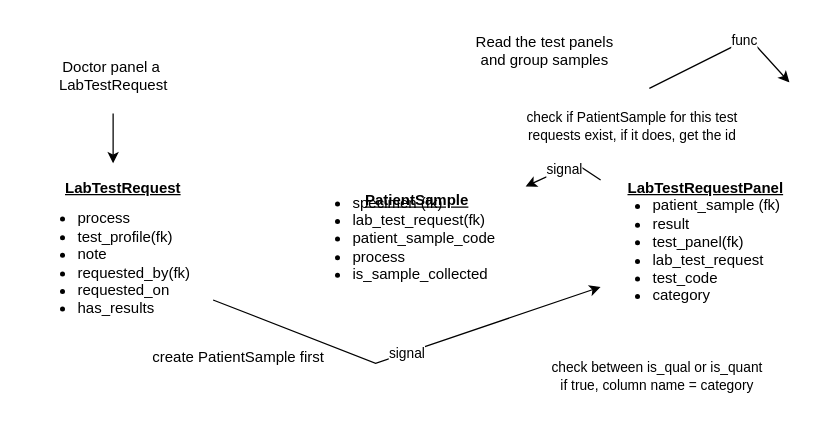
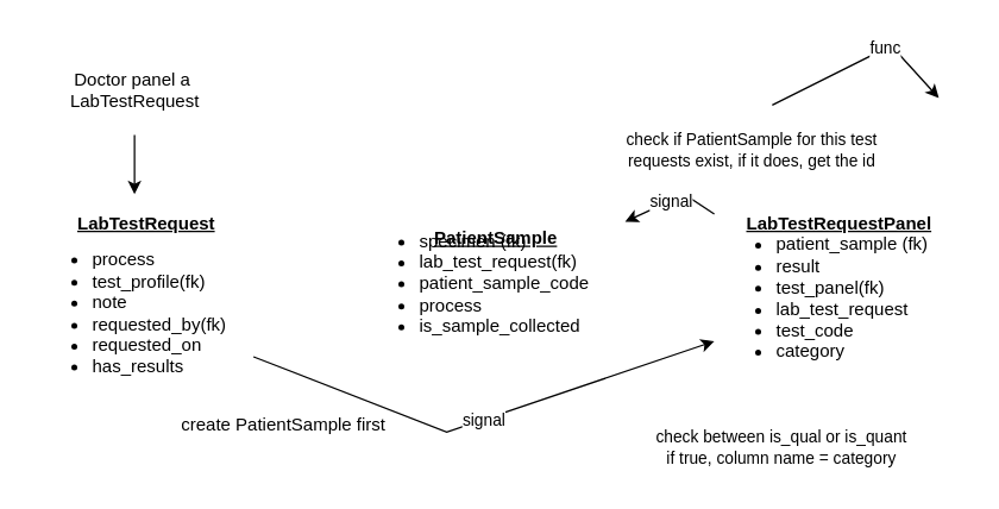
  <mxCell id="0" />
  <mxCell id="1" parent="0" />
  <mxCell id="2" value="&lt;b&gt;&lt;font size=&quot;1&quot; style=&quot;&quot;&gt;&lt;u style=&quot;font-size: 12px;&quot;&gt;LabTestRequest&lt;/u&gt;&lt;/font&gt;&lt;/b&gt;" style="text;html=1;align=left;verticalAlign=middle;resizable=0;points=[];autosize=1;strokeColor=none;fillColor=none;" vertex="1" parent="1"><mxGeometry x="50" y="135" width="120" height="30" as="geometry" /></mxCell>
  <mxCell id="3" value="&lt;ul&gt;&lt;li&gt;process&lt;/li&gt;&lt;li&gt;test_profile(fk)&lt;/li&gt;&lt;li&gt;note&lt;/li&gt;&lt;li&gt;requested_by(fk)&lt;/li&gt;&lt;li&gt;requested_on&lt;/li&gt;&lt;li&gt;has_results&lt;/li&gt;&lt;/ul&gt;" style="text;html=1;align=left;verticalAlign=middle;resizable=0;points=[];autosize=1;strokeColor=none;fillColor=none;" vertex="1" parent="1"><mxGeometry x="20" y="150" width="150" height="120" as="geometry" /></mxCell>
  <mxCell id="4" value="&lt;b&gt;&lt;font size=&quot;1&quot; style=&quot;&quot;&gt;&lt;u style=&quot;font-size: 12px;&quot;&gt;PatientSample&lt;/u&gt;&lt;/font&gt;&lt;/b&gt;" style="text;html=1;align=left;verticalAlign=middle;resizable=0;points=[];autosize=1;strokeColor=none;fillColor=none;" vertex="1" parent="1"><mxGeometry x="290" y="145" width="110" height="30" as="geometry" /></mxCell>
  <mxCell id="5" value="&lt;ul&gt;&lt;li&gt;specimen (fk)&lt;/li&gt;&lt;li&gt;lab_test_request(fk)&lt;/li&gt;&lt;li&gt;patient_sample_code&lt;/li&gt;&lt;li&gt;process&lt;/li&gt;&lt;li&gt;is_sample_collected&lt;/li&gt;&lt;/ul&gt;" style="text;html=1;align=left;verticalAlign=middle;resizable=0;points=[];autosize=1;strokeColor=none;fillColor=none;" vertex="1" parent="1"><mxGeometry x="240" y="135" width="180" height="110" as="geometry" /></mxCell>
  <mxCell id="6" value="&lt;ul&gt;&lt;li&gt;patient_sample (fk)&lt;/li&gt;&lt;li&gt;result&lt;/li&gt;&lt;li&gt;test_panel(fk)&lt;/li&gt;&lt;li&gt;lab_test_request&lt;/li&gt;&lt;li&gt;test_code&lt;/li&gt;&lt;li&gt;category&lt;/li&gt;&lt;/ul&gt;" style="text;html=1;align=left;verticalAlign=middle;resizable=0;points=[];autosize=1;strokeColor=none;fillColor=none;" vertex="1" parent="1"><mxGeometry x="480" y="140" width="170" height="120" as="geometry" /></mxCell>
  <mxCell id="7" value="&lt;b&gt;&lt;font size=&quot;1&quot; style=&quot;&quot;&gt;&lt;u style=&quot;font-size: 12px;&quot;&gt;LabTestRequestPanel&lt;/u&gt;&lt;/font&gt;&lt;/b&gt;" style="text;html=1;align=left;verticalAlign=middle;resizable=0;points=[];autosize=1;strokeColor=none;fillColor=none;" vertex="1" parent="1"><mxGeometry x="500" y="135" width="150" height="30" as="geometry" /></mxCell>
  <mxCell id="8" value="" style="endArrow=classic;html=1;rounded=0;" edge="1" parent="1" source="6" target="5"><mxGeometry relative="1" as="geometry"><mxPoint x="355" y="165" as="sourcePoint" /><mxPoint x="515" y="165" as="targetPoint" /><Array as="points"><mxPoint x="460" y="130" /></Array></mxGeometry></mxCell>
  <mxCell id="9" value="signal" style="edgeLabel;resizable=0;html=1;;align=center;verticalAlign=middle;" connectable="0" vertex="1" parent="8"><mxGeometry relative="1" as="geometry" /></mxCell>
  <mxCell id="10" value="" style="endArrow=classic;html=1;rounded=0;" edge="1" parent="1" source="3" target="6"><mxGeometry relative="1" as="geometry"><mxPoint x="260" y="290" as="sourcePoint" /><mxPoint x="420" y="290" as="targetPoint" /><Array as="points"><mxPoint x="300" y="290" /></Array></mxGeometry></mxCell>
  <mxCell id="11" value="signal" style="edgeLabel;resizable=0;html=1;;align=center;verticalAlign=middle;" connectable="0" vertex="1" parent="10"><mxGeometry relative="1" as="geometry" /></mxCell>
- <mxCell id="12" value="Read the test panels&lt;div&gt;and group samples&lt;/div&gt;" style="text;html=1;align=center;verticalAlign=middle;resizable=0;points=[];autosize=1;strokeColor=none;fillColor=none;" vertex="1" parent="1"><mxGeometry x="370" y="20" width="130" height="40" as="geometry" /></mxCell>
  <mxCell id="13" value="" style="endArrow=classic;html=1;rounded=0;entryX=0.012;entryY=0.21;entryDx=0;entryDy=0;entryPerimeter=0;" edge="1" parent="1"><mxGeometry relative="1" as="geometry"><mxPoint x="518.98" y="70" as="sourcePoint" /><mxPoint x="631.02" y="65.2" as="targetPoint" /><Array as="points"><mxPoint x="598.98" y="30" /></Array></mxGeometry></mxCell>
  <mxCell id="14" value="func" style="edgeLabel;html=1;align=center;verticalAlign=middle;resizable=0;points=[];" vertex="1" connectable="0" parent="13"><mxGeometry x="-0.007" relative="1" as="geometry"><mxPoint x="15" y="-8" as="offset" /></mxGeometry></mxCell>
  <mxCell id="15" value="create PatientSample first" style="text;html=1;align=center;verticalAlign=middle;resizable=0;points=[];autosize=1;strokeColor=none;fillColor=none;" vertex="1" parent="1"><mxGeometry x="110" y="270" width="160" height="30" as="geometry" /></mxCell>
  <mxCell id="16" value="&lt;font style=&quot;font-size: 11px;&quot;&gt;check if PatientSample for this test&lt;/font&gt;&lt;div&gt;&lt;font style=&quot;font-size: 11px;&quot;&gt;requests exist,&amp;nbsp;&lt;/font&gt;&lt;span style=&quot;font-size: 11px; background-color: initial;&quot;&gt;if it does, get the id&lt;/span&gt;&lt;/div&gt;" style="text;html=1;align=center;verticalAlign=middle;resizable=0;points=[];autosize=1;strokeColor=none;fillColor=none;strokeWidth=0;" vertex="1" parent="1"><mxGeometry x="410" y="80" width="190" height="40" as="geometry" /></mxCell>
  <mxCell id="17" value="Doctor panel a&amp;nbsp;&lt;div&gt;LabTestRequest&lt;/div&gt;" style="text;html=1;align=center;verticalAlign=middle;resizable=0;points=[];autosize=1;strokeColor=none;fillColor=none;" vertex="1" parent="1"><mxGeometry x="35" y="40" width="110" height="40" as="geometry" /></mxCell>
  <mxCell id="18" value="" style="endArrow=classic;html=1;rounded=0;" edge="1" parent="1"><mxGeometry width="50" height="50" relative="1" as="geometry"><mxPoint x="90" y="90" as="sourcePoint" /><mxPoint x="90" y="130" as="targetPoint" /></mxGeometry></mxCell>
  <mxCell id="19" value="&lt;span style=&quot;font-size: 11px;&quot;&gt;check between is_qual or is_quant&lt;/span&gt;&lt;div&gt;&lt;span style=&quot;font-size: 11px;&quot;&gt;if true, column name = category&lt;/span&gt;&lt;/div&gt;" style="text;html=1;align=center;verticalAlign=middle;resizable=0;points=[];autosize=1;strokeColor=none;fillColor=none;strokeWidth=0;" vertex="1" parent="1"><mxGeometry x="430" y="280" width="190" height="40" as="geometry" /></mxCell>
